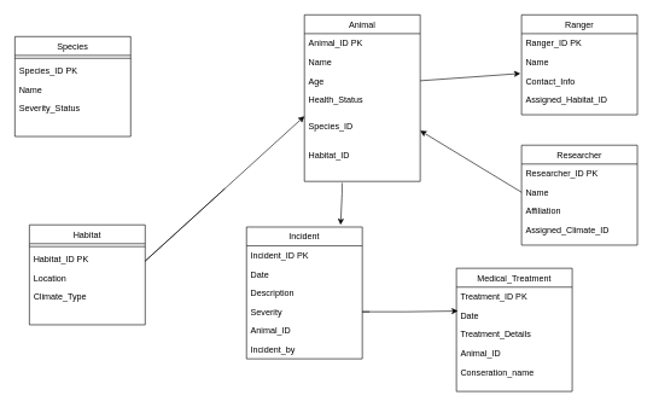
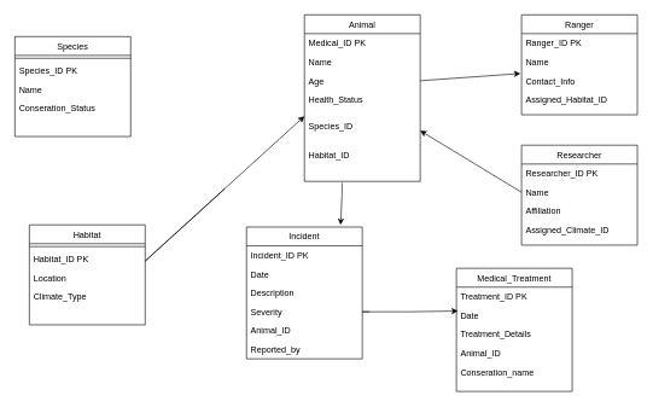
  <mxCell id="0" />
  <mxCell id="1" parent="0" />
  <mxCell id="2" value="Species" style="swimlane;fontStyle=0;align=center;verticalAlign=top;childLayout=stackLayout;horizontal=1;startSize=26;horizontalStack=0;resizeParent=1;resizeLast=0;collapsible=1;marginBottom=0;rounded=0;shadow=0;strokeWidth=1;labelBackgroundColor=none;" parent="1" vertex="1"><mxGeometry x="20" y="50" width="160" height="138" as="geometry"><mxRectangle x="130" y="380" width="160" height="26" as="alternateBounds" /></mxGeometry></mxCell>
  <mxCell id="3" value="" style="line;html=1;strokeWidth=1;align=left;verticalAlign=middle;spacingTop=-1;spacingLeft=3;spacingRight=3;rotatable=0;labelPosition=right;points=[];portConstraint=eastwest;labelBackgroundColor=none;" parent="2" vertex="1"><mxGeometry y="26" width="160" height="8" as="geometry" /></mxCell>
  <mxCell id="4" value="Species_ID PK" style="text;align=left;verticalAlign=top;spacingLeft=4;spacingRight=4;overflow=hidden;rotatable=0;points=[[0,0.5],[1,0.5]];portConstraint=eastwest;labelBackgroundColor=none;" vertex="1" parent="2"><mxGeometry y="34" width="160" height="26" as="geometry" /></mxCell>
  <mxCell id="5" value="Name" style="text;align=left;verticalAlign=top;spacingLeft=4;spacingRight=4;overflow=hidden;rotatable=0;points=[[0,0.5],[1,0.5]];portConstraint=eastwest;labelBackgroundColor=none;" parent="2" vertex="1"><mxGeometry y="60" width="160" height="26" as="geometry" /></mxCell>
- <mxCell id="6" value="Severity_Status" style="text;align=left;verticalAlign=top;spacingLeft=4;spacingRight=4;overflow=hidden;rotatable=0;points=[[0,0.5],[1,0.5]];portConstraint=eastwest;labelBackgroundColor=none;" vertex="1" parent="2"><mxGeometry y="86" width="160" height="26" as="geometry" /></mxCell>
+ <mxCell id="6" value="Conseration_Status" style="text;align=left;verticalAlign=top;spacingLeft=4;spacingRight=4;overflow=hidden;rotatable=0;points=[[0,0.5],[1,0.5]];portConstraint=eastwest;labelBackgroundColor=none;" vertex="1" parent="2"><mxGeometry y="86" width="160" height="26" as="geometry" /></mxCell>
  <mxCell id="7" value="Animal" style="swimlane;fontStyle=0;align=center;verticalAlign=top;childLayout=stackLayout;horizontal=1;startSize=26;horizontalStack=0;resizeParent=1;resizeLast=0;collapsible=1;marginBottom=0;rounded=0;shadow=0;strokeWidth=1;labelBackgroundColor=none;" vertex="1" parent="1"><mxGeometry x="420" y="20" width="160" height="230" as="geometry"><mxRectangle x="130" y="380" width="160" height="26" as="alternateBounds" /></mxGeometry></mxCell>
- <mxCell id="8" value="Animal_ID PK" style="text;align=left;verticalAlign=top;spacingLeft=4;spacingRight=4;overflow=hidden;rotatable=0;points=[[0,0.5],[1,0.5]];portConstraint=eastwest;labelBackgroundColor=none;" vertex="1" parent="7"><mxGeometry y="26" width="160" height="26" as="geometry" /></mxCell>
+ <mxCell id="8" value="Medical_ID PK" style="text;align=left;verticalAlign=top;spacingLeft=4;spacingRight=4;overflow=hidden;rotatable=0;points=[[0,0.5],[1,0.5]];portConstraint=eastwest;labelBackgroundColor=none;" vertex="1" parent="7"><mxGeometry y="26" width="160" height="26" as="geometry" /></mxCell>
  <mxCell id="9" value="Name" style="text;align=left;verticalAlign=top;spacingLeft=4;spacingRight=4;overflow=hidden;rotatable=0;points=[[0,0.5],[1,0.5]];portConstraint=eastwest;rounded=0;shadow=0;html=0;labelBackgroundColor=none;" vertex="1" parent="7"><mxGeometry y="52" width="160" height="26" as="geometry" /></mxCell>
  <mxCell id="10" value="Age " style="text;align=left;verticalAlign=top;spacingLeft=4;spacingRight=4;overflow=hidden;rotatable=0;points=[[0,0.5],[1,0.5]];portConstraint=eastwest;rounded=0;shadow=0;html=0;labelBackgroundColor=none;" vertex="1" parent="7"><mxGeometry y="78" width="160" height="26" as="geometry" /></mxCell>
  <mxCell id="11" value="Health_Status" style="text;align=left;verticalAlign=top;spacingLeft=4;spacingRight=4;overflow=hidden;rotatable=0;points=[[0,0.5],[1,0.5]];portConstraint=eastwest;rounded=0;shadow=0;html=0;labelBackgroundColor=none;" vertex="1" parent="7"><mxGeometry y="104" width="160" height="36" as="geometry" /></mxCell>
  <mxCell id="12" value="Species_ID" style="text;align=left;verticalAlign=top;spacingLeft=4;spacingRight=4;overflow=hidden;rotatable=0;points=[[0,0.5],[1,0.5]];portConstraint=eastwest;rounded=0;shadow=0;html=0;labelBackgroundColor=none;" vertex="1" parent="7"><mxGeometry y="140" width="160" height="40" as="geometry" /></mxCell>
  <mxCell id="13" value="Habitat_ID" style="text;align=left;verticalAlign=top;spacingLeft=4;spacingRight=4;overflow=hidden;rotatable=0;points=[[0,0.5],[1,0.5]];portConstraint=eastwest;rounded=0;shadow=0;html=0;labelBackgroundColor=none;" vertex="1" parent="7"><mxGeometry y="180" width="160" height="50" as="geometry" /></mxCell>
  <mxCell id="14" value="Habitat" style="swimlane;fontStyle=0;align=center;verticalAlign=top;childLayout=stackLayout;horizontal=1;startSize=26;horizontalStack=0;resizeParent=1;resizeLast=0;collapsible=1;marginBottom=0;rounded=0;shadow=0;strokeWidth=1;labelBackgroundColor=none;" vertex="1" parent="1"><mxGeometry x="40" y="310" width="160" height="138" as="geometry"><mxRectangle x="130" y="380" width="160" height="26" as="alternateBounds" /></mxGeometry></mxCell>
  <mxCell id="15" value="" style="line;html=1;strokeWidth=1;align=left;verticalAlign=middle;spacingTop=-1;spacingLeft=3;spacingRight=3;rotatable=0;labelPosition=right;points=[];portConstraint=eastwest;labelBackgroundColor=none;" vertex="1" parent="14"><mxGeometry y="26" width="160" height="8" as="geometry" /></mxCell>
  <mxCell id="16" value="Habitat_ID PK" style="text;align=left;verticalAlign=top;spacingLeft=4;spacingRight=4;overflow=hidden;rotatable=0;points=[[0,0.5],[1,0.5]];portConstraint=eastwest;labelBackgroundColor=none;" vertex="1" parent="14"><mxGeometry y="34" width="160" height="26" as="geometry" /></mxCell>
  <mxCell id="17" value="Location " style="text;align=left;verticalAlign=top;spacingLeft=4;spacingRight=4;overflow=hidden;rotatable=0;points=[[0,0.5],[1,0.5]];portConstraint=eastwest;labelBackgroundColor=none;" vertex="1" parent="14"><mxGeometry y="60" width="160" height="26" as="geometry" /></mxCell>
  <mxCell id="18" value="Climate_Type " style="text;align=left;verticalAlign=top;spacingLeft=4;spacingRight=4;overflow=hidden;rotatable=0;points=[[0,0.5],[1,0.5]];portConstraint=eastwest;labelBackgroundColor=none;" vertex="1" parent="14"><mxGeometry y="86" width="160" height="26" as="geometry" /></mxCell>
  <mxCell id="19" value="Medical_Treatment" style="swimlane;fontStyle=0;align=center;verticalAlign=top;childLayout=stackLayout;horizontal=1;startSize=26;horizontalStack=0;resizeParent=1;resizeLast=0;collapsible=1;marginBottom=0;rounded=0;shadow=0;strokeWidth=1;labelBackgroundColor=none;" vertex="1" parent="1"><mxGeometry x="630" y="370" width="160" height="170" as="geometry"><mxRectangle x="130" y="380" width="160" height="26" as="alternateBounds" /></mxGeometry></mxCell>
  <mxCell id="20" value="Treatment_ID PK" style="text;align=left;verticalAlign=top;spacingLeft=4;spacingRight=4;overflow=hidden;rotatable=0;points=[[0,0.5],[1,0.5]];portConstraint=eastwest;labelBackgroundColor=none;" vertex="1" parent="19"><mxGeometry y="26" width="160" height="26" as="geometry" /></mxCell>
  <mxCell id="21" value="Date" style="text;align=left;verticalAlign=top;spacingLeft=4;spacingRight=4;overflow=hidden;rotatable=0;points=[[0,0.5],[1,0.5]];portConstraint=eastwest;rounded=0;shadow=0;html=0;labelBackgroundColor=none;" vertex="1" parent="19"><mxGeometry y="52" width="160" height="26" as="geometry" /></mxCell>
  <mxCell id="22" value="Treatment_Details" style="text;align=left;verticalAlign=top;spacingLeft=4;spacingRight=4;overflow=hidden;rotatable=0;points=[[0,0.5],[1,0.5]];portConstraint=eastwest;labelBackgroundColor=none;" vertex="1" parent="19"><mxGeometry y="78" width="160" height="26" as="geometry" /></mxCell>
  <mxCell id="23" value="Animal_ID" style="text;align=left;verticalAlign=top;spacingLeft=4;spacingRight=4;overflow=hidden;rotatable=0;points=[[0,0.5],[1,0.5]];portConstraint=eastwest;labelBackgroundColor=none;" vertex="1" parent="19"><mxGeometry y="104" width="160" height="26" as="geometry" /></mxCell>
  <mxCell id="24" value="Conseration_name" style="text;align=left;verticalAlign=top;spacingLeft=4;spacingRight=4;overflow=hidden;rotatable=0;points=[[0,0.5],[1,0.5]];portConstraint=eastwest;labelBackgroundColor=none;" vertex="1" parent="19"><mxGeometry y="130" width="160" height="26" as="geometry" /></mxCell>
  <mxCell id="25" value="Incident" style="swimlane;fontStyle=0;align=center;verticalAlign=top;childLayout=stackLayout;horizontal=1;startSize=26;horizontalStack=0;resizeParent=1;resizeLast=0;collapsible=1;marginBottom=0;rounded=0;shadow=0;strokeWidth=1;labelBackgroundColor=none;" vertex="1" parent="1"><mxGeometry x="340" y="313" width="160" height="182" as="geometry"><mxRectangle x="130" y="380" width="160" height="26" as="alternateBounds" /></mxGeometry></mxCell>
  <mxCell id="26" value="Incident_ID PK" style="text;align=left;verticalAlign=top;spacingLeft=4;spacingRight=4;overflow=hidden;rotatable=0;points=[[0,0.5],[1,0.5]];portConstraint=eastwest;labelBackgroundColor=none;" vertex="1" parent="25"><mxGeometry y="26" width="160" height="26" as="geometry" /></mxCell>
  <mxCell id="27" value="Date" style="text;align=left;verticalAlign=top;spacingLeft=4;spacingRight=4;overflow=hidden;rotatable=0;points=[[0,0.5],[1,0.5]];portConstraint=eastwest;rounded=0;shadow=0;html=0;labelBackgroundColor=none;" vertex="1" parent="25"><mxGeometry y="52" width="160" height="26" as="geometry" /></mxCell>
  <mxCell id="28" value="Description" style="text;align=left;verticalAlign=top;spacingLeft=4;spacingRight=4;overflow=hidden;rotatable=0;points=[[0,0.5],[1,0.5]];portConstraint=eastwest;labelBackgroundColor=none;" vertex="1" parent="25"><mxGeometry y="78" width="160" height="26" as="geometry" /></mxCell>
  <mxCell id="29" value="Severity" style="text;align=left;verticalAlign=top;spacingLeft=4;spacingRight=4;overflow=hidden;rotatable=0;points=[[0,0.5],[1,0.5]];portConstraint=eastwest;labelBackgroundColor=none;" vertex="1" parent="25"><mxGeometry y="104" width="160" height="26" as="geometry" /></mxCell>
  <mxCell id="30" value="Animal_ID" style="text;align=left;verticalAlign=top;spacingLeft=4;spacingRight=4;overflow=hidden;rotatable=0;points=[[0,0.5],[1,0.5]];portConstraint=eastwest;labelBackgroundColor=none;" vertex="1" parent="25"><mxGeometry y="130" width="160" height="26" as="geometry" /></mxCell>
- <mxCell id="31" value="Incident_by" style="text;align=left;verticalAlign=top;spacingLeft=4;spacingRight=4;overflow=hidden;rotatable=0;points=[[0,0.5],[1,0.5]];portConstraint=eastwest;labelBackgroundColor=none;" vertex="1" parent="25"><mxGeometry y="156" width="160" height="26" as="geometry" /></mxCell>
+ <mxCell id="31" value="Reported_by" style="text;align=left;verticalAlign=top;spacingLeft=4;spacingRight=4;overflow=hidden;rotatable=0;points=[[0,0.5],[1,0.5]];portConstraint=eastwest;labelBackgroundColor=none;" vertex="1" parent="25"><mxGeometry y="156" width="160" height="26" as="geometry" /></mxCell>
  <mxCell id="32" value="Researcher" style="swimlane;fontStyle=0;align=center;verticalAlign=top;childLayout=stackLayout;horizontal=1;startSize=26;horizontalStack=0;resizeParent=1;resizeLast=0;collapsible=1;marginBottom=0;rounded=0;shadow=0;strokeWidth=1;labelBackgroundColor=none;" vertex="1" parent="1"><mxGeometry x="720" y="200" width="160" height="138" as="geometry"><mxRectangle x="130" y="380" width="160" height="26" as="alternateBounds" /></mxGeometry></mxCell>
  <mxCell id="33" value="Researcher_ID PK" style="text;align=left;verticalAlign=top;spacingLeft=4;spacingRight=4;overflow=hidden;rotatable=0;points=[[0,0.5],[1,0.5]];portConstraint=eastwest;labelBackgroundColor=none;" vertex="1" parent="32"><mxGeometry y="26" width="160" height="26" as="geometry" /></mxCell>
  <mxCell id="34" value="Name" style="text;align=left;verticalAlign=top;spacingLeft=4;spacingRight=4;overflow=hidden;rotatable=0;points=[[0,0.5],[1,0.5]];portConstraint=eastwest;rounded=0;shadow=0;html=0;labelBackgroundColor=none;" vertex="1" parent="32"><mxGeometry y="52" width="160" height="26" as="geometry" /></mxCell>
  <mxCell id="35" value="Affiliation" style="text;align=left;verticalAlign=top;spacingLeft=4;spacingRight=4;overflow=hidden;rotatable=0;points=[[0,0.5],[1,0.5]];portConstraint=eastwest;labelBackgroundColor=none;" vertex="1" parent="32"><mxGeometry y="78" width="160" height="26" as="geometry" /></mxCell>
  <mxCell id="36" value="Assigned_Climate_ID" style="text;align=left;verticalAlign=top;spacingLeft=4;spacingRight=4;overflow=hidden;rotatable=0;points=[[0,0.5],[1,0.5]];portConstraint=eastwest;labelBackgroundColor=none;" vertex="1" parent="32"><mxGeometry y="104" width="160" height="26" as="geometry" /></mxCell>
  <mxCell id="37" value="Ranger" style="swimlane;fontStyle=0;align=center;verticalAlign=top;childLayout=stackLayout;horizontal=1;startSize=26;horizontalStack=0;resizeParent=1;resizeLast=0;collapsible=1;marginBottom=0;rounded=0;shadow=0;strokeWidth=1;labelBackgroundColor=none;" vertex="1" parent="1"><mxGeometry x="720" y="20" width="160" height="138" as="geometry"><mxRectangle x="130" y="380" width="160" height="26" as="alternateBounds" /></mxGeometry></mxCell>
  <mxCell id="38" value="Ranger_ID PK" style="text;align=left;verticalAlign=top;spacingLeft=4;spacingRight=4;overflow=hidden;rotatable=0;points=[[0,0.5],[1,0.5]];portConstraint=eastwest;labelBackgroundColor=none;" vertex="1" parent="37"><mxGeometry y="26" width="160" height="26" as="geometry" /></mxCell>
  <mxCell id="39" value="Name" style="text;align=left;verticalAlign=top;spacingLeft=4;spacingRight=4;overflow=hidden;rotatable=0;points=[[0,0.5],[1,0.5]];portConstraint=eastwest;rounded=0;shadow=0;html=0;labelBackgroundColor=none;" vertex="1" parent="37"><mxGeometry y="52" width="160" height="26" as="geometry" /></mxCell>
  <mxCell id="40" value="Contact_Info" style="text;align=left;verticalAlign=top;spacingLeft=4;spacingRight=4;overflow=hidden;rotatable=0;points=[[0,0.5],[1,0.5]];portConstraint=eastwest;labelBackgroundColor=none;" vertex="1" parent="37"><mxGeometry y="78" width="160" height="26" as="geometry" /></mxCell>
  <mxCell id="41" value="Assigned_Habitat_ID" style="text;align=left;verticalAlign=top;spacingLeft=4;spacingRight=4;overflow=hidden;rotatable=0;points=[[0,0.5],[1,0.5]];portConstraint=eastwest;labelBackgroundColor=none;" vertex="1" parent="37"><mxGeometry y="104" width="160" height="26" as="geometry" /></mxCell>
  <mxCell id="42" value="" style="endArrow=classic;html=1;rounded=0;fontColor=default;entryX=0;entryY=1;entryDx=0;entryDy=0;labelBackgroundColor=none;entryPerimeter=0;" edge="1" parent="1" target="11"><mxGeometry width="50" height="50" relative="1" as="geometry"><mxPoint x="310" y="260" as="sourcePoint" /><mxPoint x="160" y="230" as="targetPoint" /><Array as="points"><mxPoint x="200" y="360" /></Array></mxGeometry></mxCell>
  <mxCell id="43" value="" style="endArrow=classic;html=1;rounded=0;fontColor=default;labelBackgroundColor=none;" edge="1" parent="1"><mxGeometry width="50" height="50" relative="1" as="geometry"><mxPoint x="472" y="252" as="sourcePoint" /><mxPoint x="470" y="310" as="targetPoint" /><Array as="points"><mxPoint x="472" y="267" /></Array></mxGeometry></mxCell>
  <mxCell id="44" value="" style="endArrow=classic;html=1;rounded=0;fontColor=default;entryX=0.013;entryY=0.269;entryDx=0;entryDy=0;labelBackgroundColor=none;entryPerimeter=0;" edge="1" parent="1" target="21"><mxGeometry width="50" height="50" relative="1" as="geometry"><mxPoint x="510" y="430" as="sourcePoint" /><mxPoint x="322" y="354" as="targetPoint" /><Array as="points"><mxPoint x="500" y="430" /><mxPoint x="562" y="430" /></Array></mxGeometry></mxCell>
  <mxCell id="45" value="" style="endArrow=classic;html=1;rounded=0;fontColor=default;entryX=1;entryY=0.5;entryDx=0;entryDy=0;exitX=0;exitY=0.5;exitDx=0;exitDy=0;labelBackgroundColor=none;" edge="1" parent="1" source="34" target="12"><mxGeometry width="50" height="50" relative="1" as="geometry"><mxPoint x="610" y="270" as="sourcePoint" /><mxPoint x="372" y="264" as="targetPoint" /><Array as="points" /></mxGeometry></mxCell>
  <mxCell id="46" value="" style="endArrow=classic;html=1;rounded=0;fontColor=default;entryX=-0.01;entryY=0.115;entryDx=0;entryDy=0;labelBackgroundColor=none;entryPerimeter=0;" edge="1" parent="1" target="40"><mxGeometry width="50" height="50" relative="1" as="geometry"><mxPoint x="580" y="111" as="sourcePoint" /><mxPoint x="382" y="84" as="targetPoint" /><Array as="points"><mxPoint x="580" y="111" /></Array></mxGeometry></mxCell>
